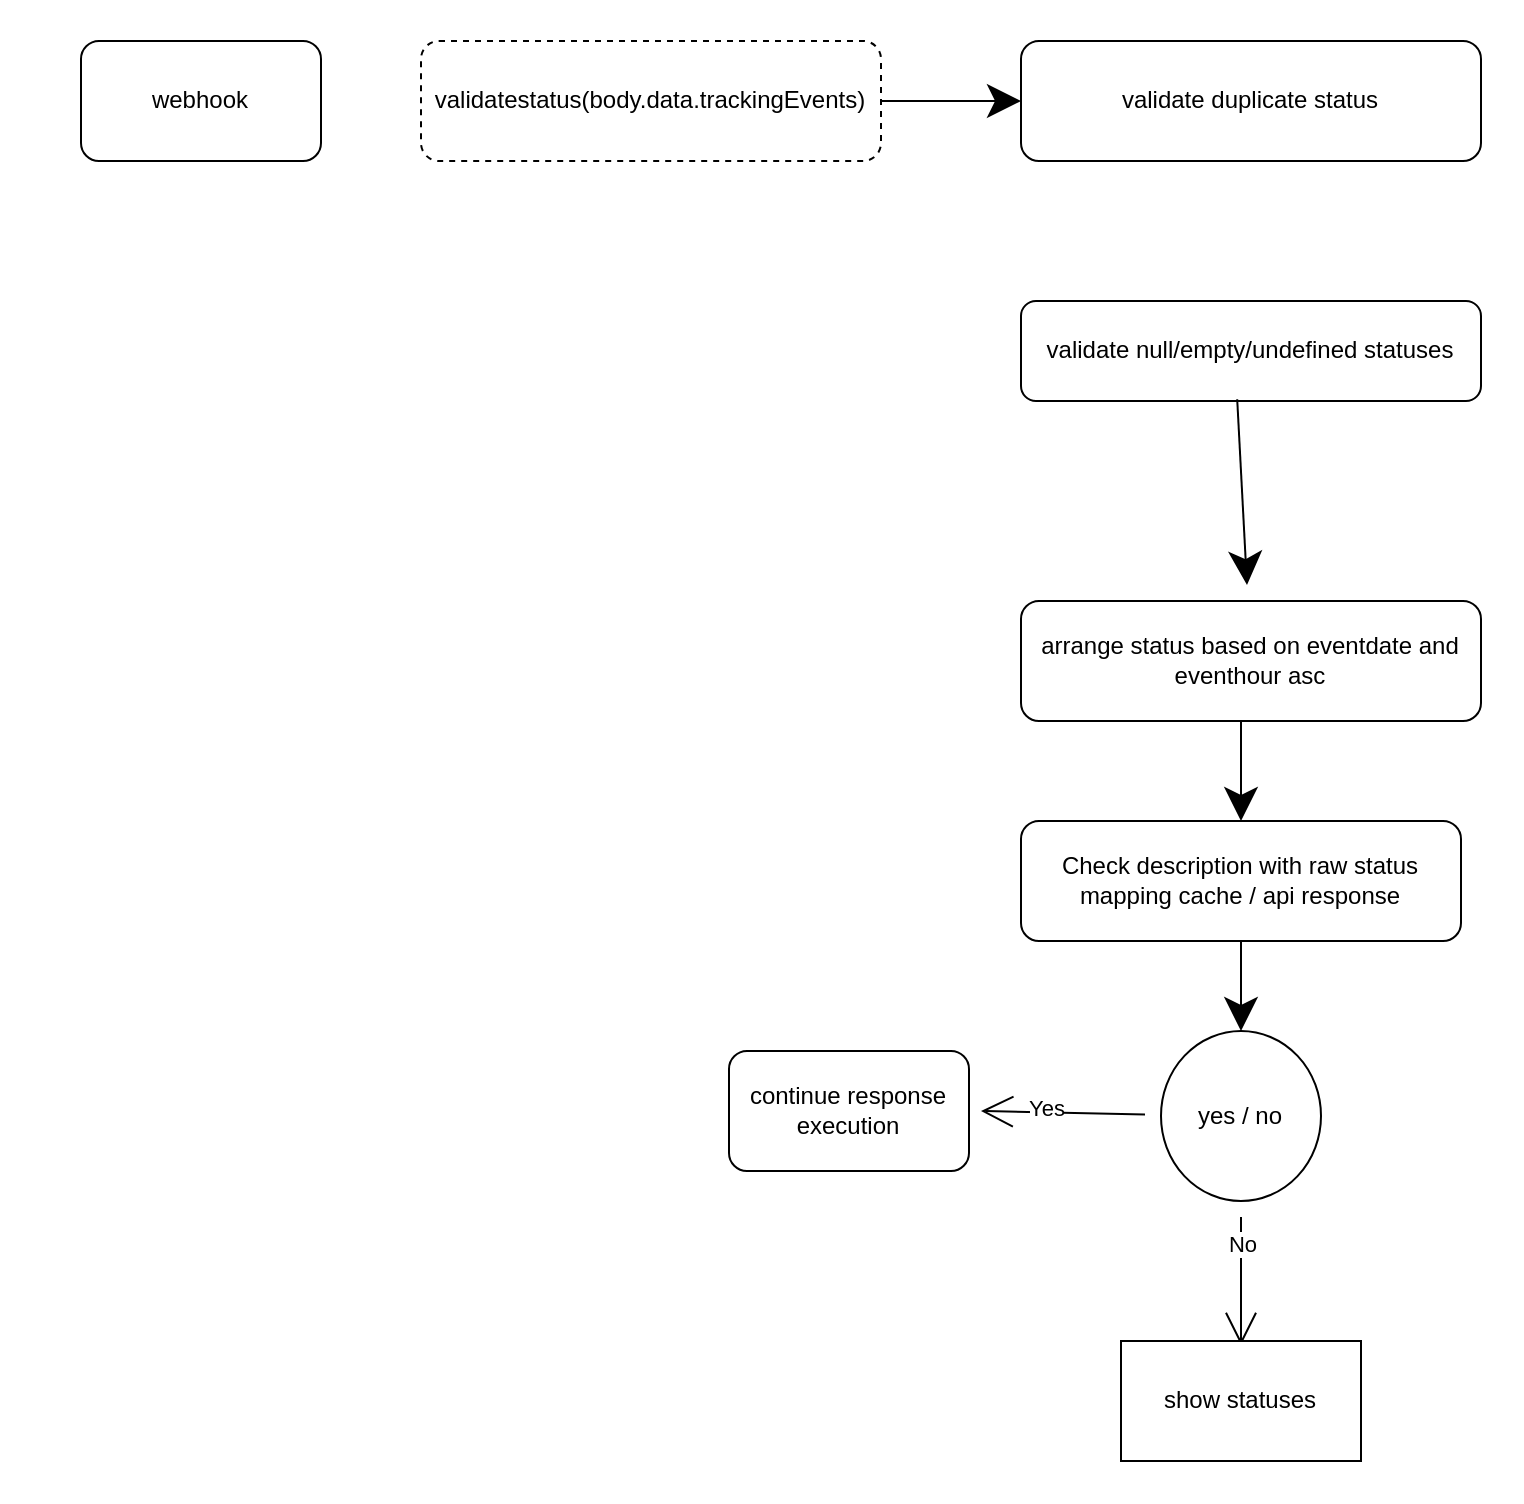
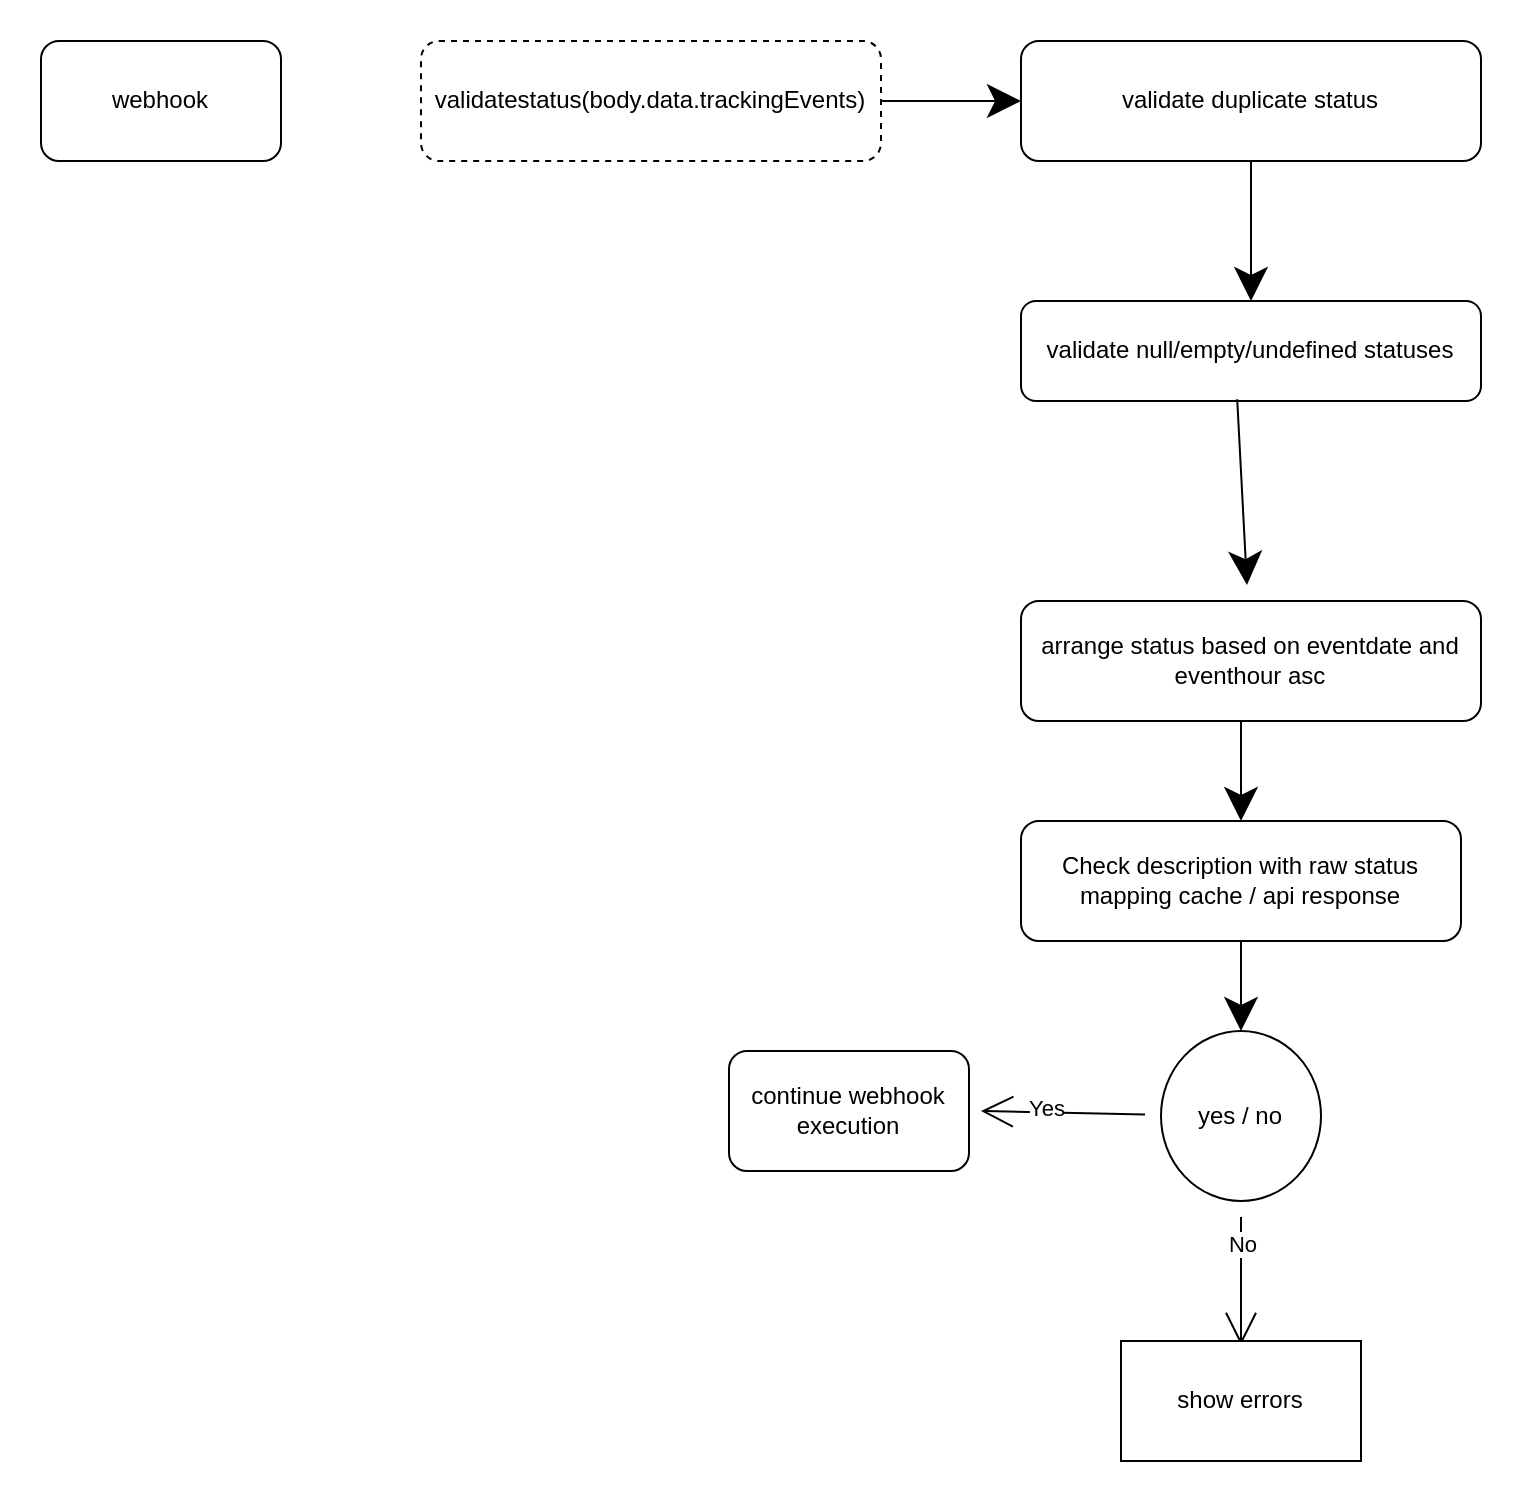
  <mxCell id="0" />
  <mxCell id="1" parent="0" />
- <mxCell id="2" value="webhook" style="rounded=1;whiteSpace=wrap;html=1;hachureGap=4;pointerEvents=0;" vertex="1" parent="1"><mxGeometry x="40" y="20" width="120" height="60" as="geometry" /></mxCell>
+ <mxCell id="2" value="webhook" style="rounded=1;whiteSpace=wrap;html=1;hachureGap=4;pointerEvents=0;" vertex="1" parent="1"><mxGeometry x="20" y="20" width="120" height="60" as="geometry" /></mxCell>
  <mxCell id="3" value="validatestatus(body.data.trackingEvents)" style="rounded=1;whiteSpace=wrap;html=1;hachureGap=4;pointerEvents=0;dashed=1;" vertex="1" parent="1"><mxGeometry x="210" y="20" width="230" height="60" as="geometry" /></mxCell>
  <mxCell id="4" value="validate duplicate status" style="rounded=1;whiteSpace=wrap;html=1;hachureGap=4;pointerEvents=0;" vertex="1" parent="1"><mxGeometry x="510" y="20" width="230" height="60" as="geometry" /></mxCell>
  <mxCell id="5" value="validate null/empty/undefined statuses" style="rounded=1;whiteSpace=wrap;html=1;hachureGap=4;pointerEvents=0;" vertex="1" parent="1"><mxGeometry x="510" y="150" width="230" height="50" as="geometry" /></mxCell>
  <mxCell id="6" value="arrange status based on eventdate and eventhour asc" style="rounded=1;whiteSpace=wrap;html=1;hachureGap=4;pointerEvents=0;" vertex="1" parent="1"><mxGeometry x="510" y="300" width="230" height="60" as="geometry" /></mxCell>
  <mxCell id="7" value="Check description with raw status mapping cache / api response" style="rounded=1;whiteSpace=wrap;html=1;hachureGap=4;pointerEvents=0;" vertex="1" parent="1"><mxGeometry x="510" y="410" width="220" height="60" as="geometry" /></mxCell>
  <mxCell id="8" value="" style="endArrow=classic;html=1;startSize=14;endSize=14;sourcePerimeterSpacing=8;targetPerimeterSpacing=8;exitX=1;exitY=0.5;exitDx=0;exitDy=0;" edge="1" parent="1" source="3"><mxGeometry width="50" height="50" relative="1" as="geometry"><mxPoint x="390" y="90" as="sourcePoint" /><mxPoint x="510" y="50" as="targetPoint" /></mxGeometry></mxCell>
+ <mxCell id="9" value="" style="endArrow=classic;html=1;startSize=14;endSize=14;sourcePerimeterSpacing=8;targetPerimeterSpacing=8;exitX=0.5;exitY=1;exitDx=0;exitDy=0;entryX=0.5;entryY=0;entryDx=0;entryDy=0;" edge="1" parent="1" source="4" target="5"><mxGeometry width="50" height="50" relative="1" as="geometry"><mxPoint x="340" y="410" as="sourcePoint" /><mxPoint x="390" y="360" as="targetPoint" /></mxGeometry></mxCell>
  <mxCell id="10" value="" style="endArrow=classic;html=1;startSize=14;endSize=14;sourcePerimeterSpacing=8;targetPerimeterSpacing=8;exitX=0.47;exitY=0.983;exitDx=0;exitDy=0;exitPerimeter=0;" edge="1" parent="1" source="5" target="6"><mxGeometry width="50" height="50" relative="1" as="geometry"><mxPoint x="340" y="410" as="sourcePoint" /><mxPoint x="390" y="360" as="targetPoint" /></mxGeometry></mxCell>
  <mxCell id="11" value="" style="endArrow=classic;html=1;startSize=14;endSize=14;sourcePerimeterSpacing=8;targetPerimeterSpacing=8;entryX=0.5;entryY=0;entryDx=0;entryDy=0;" edge="1" parent="1" target="7"><mxGeometry width="50" height="50" relative="1" as="geometry"><mxPoint x="620" y="360" as="sourcePoint" /><mxPoint x="390" y="360" as="targetPoint" /></mxGeometry></mxCell>
  <mxCell id="12" style="edgeStyle=none;curved=1;rounded=0;orthogonalLoop=1;jettySize=auto;html=1;endArrow=open;startSize=14;endSize=14;sourcePerimeterSpacing=8;targetPerimeterSpacing=8;" edge="1" parent="1" source="16"><mxGeometry relative="1" as="geometry"><mxPoint x="490" y="555" as="targetPoint" /></mxGeometry></mxCell>
  <mxCell id="13" value="Yes" style="edgeLabel;html=1;align=center;verticalAlign=middle;resizable=0;points=[];" vertex="1" connectable="0" parent="12"><mxGeometry x="0.22" y="-2" relative="1" as="geometry"><mxPoint as="offset" /></mxGeometry></mxCell>
  <mxCell id="14" value="" style="edgeStyle=none;curved=1;rounded=0;orthogonalLoop=1;jettySize=auto;html=1;endArrow=open;startSize=14;endSize=14;sourcePerimeterSpacing=8;targetPerimeterSpacing=8;" edge="1" parent="1" source="16"><mxGeometry relative="1" as="geometry"><mxPoint x="620" y="672" as="targetPoint" /></mxGeometry></mxCell>
  <mxCell id="15" value="No" style="edgeLabel;html=1;align=center;verticalAlign=middle;resizable=0;points=[];" vertex="1" connectable="0" parent="14"><mxGeometry x="-0.594" relative="1" as="geometry"><mxPoint as="offset" /></mxGeometry></mxCell>
  <mxCell id="16" value="yes / no" style="ellipse;whiteSpace=wrap;html=1;hachureGap=4;pointerEvents=0;" vertex="1" parent="1"><mxGeometry x="580" y="515" width="80" height="85" as="geometry" /></mxCell>
  <mxCell id="17" value="" style="endArrow=classic;html=1;startSize=14;endSize=14;sourcePerimeterSpacing=8;targetPerimeterSpacing=8;exitX=0.5;exitY=1;exitDx=0;exitDy=0;entryX=0.5;entryY=0;entryDx=0;entryDy=0;" edge="1" parent="1" source="7" target="16"><mxGeometry width="50" height="50" relative="1" as="geometry"><mxPoint x="340" y="410" as="sourcePoint" /><mxPoint x="610" y="500" as="targetPoint" /></mxGeometry></mxCell>
- <mxCell id="18" value="show statuses" style="rounded=0;whiteSpace=wrap;html=1;hachureGap=4;pointerEvents=0;" vertex="1" parent="1"><mxGeometry x="560" y="670" width="120" height="60" as="geometry" /></mxCell>
- <mxCell id="19" value="continue response execution" style="rounded=1;whiteSpace=wrap;html=1;hachureGap=4;pointerEvents=0;" vertex="1" parent="1"><mxGeometry x="364" y="525" width="120" height="60" as="geometry" /></mxCell>
+ <mxCell id="18" value="show errors" style="rounded=0;whiteSpace=wrap;html=1;hachureGap=4;pointerEvents=0;" vertex="1" parent="1"><mxGeometry x="560" y="670" width="120" height="60" as="geometry" /></mxCell>
+ <mxCell id="19" value="continue webhook execution" style="rounded=1;whiteSpace=wrap;html=1;hachureGap=4;pointerEvents=0;" vertex="1" parent="1"><mxGeometry x="364" y="525" width="120" height="60" as="geometry" /></mxCell>
